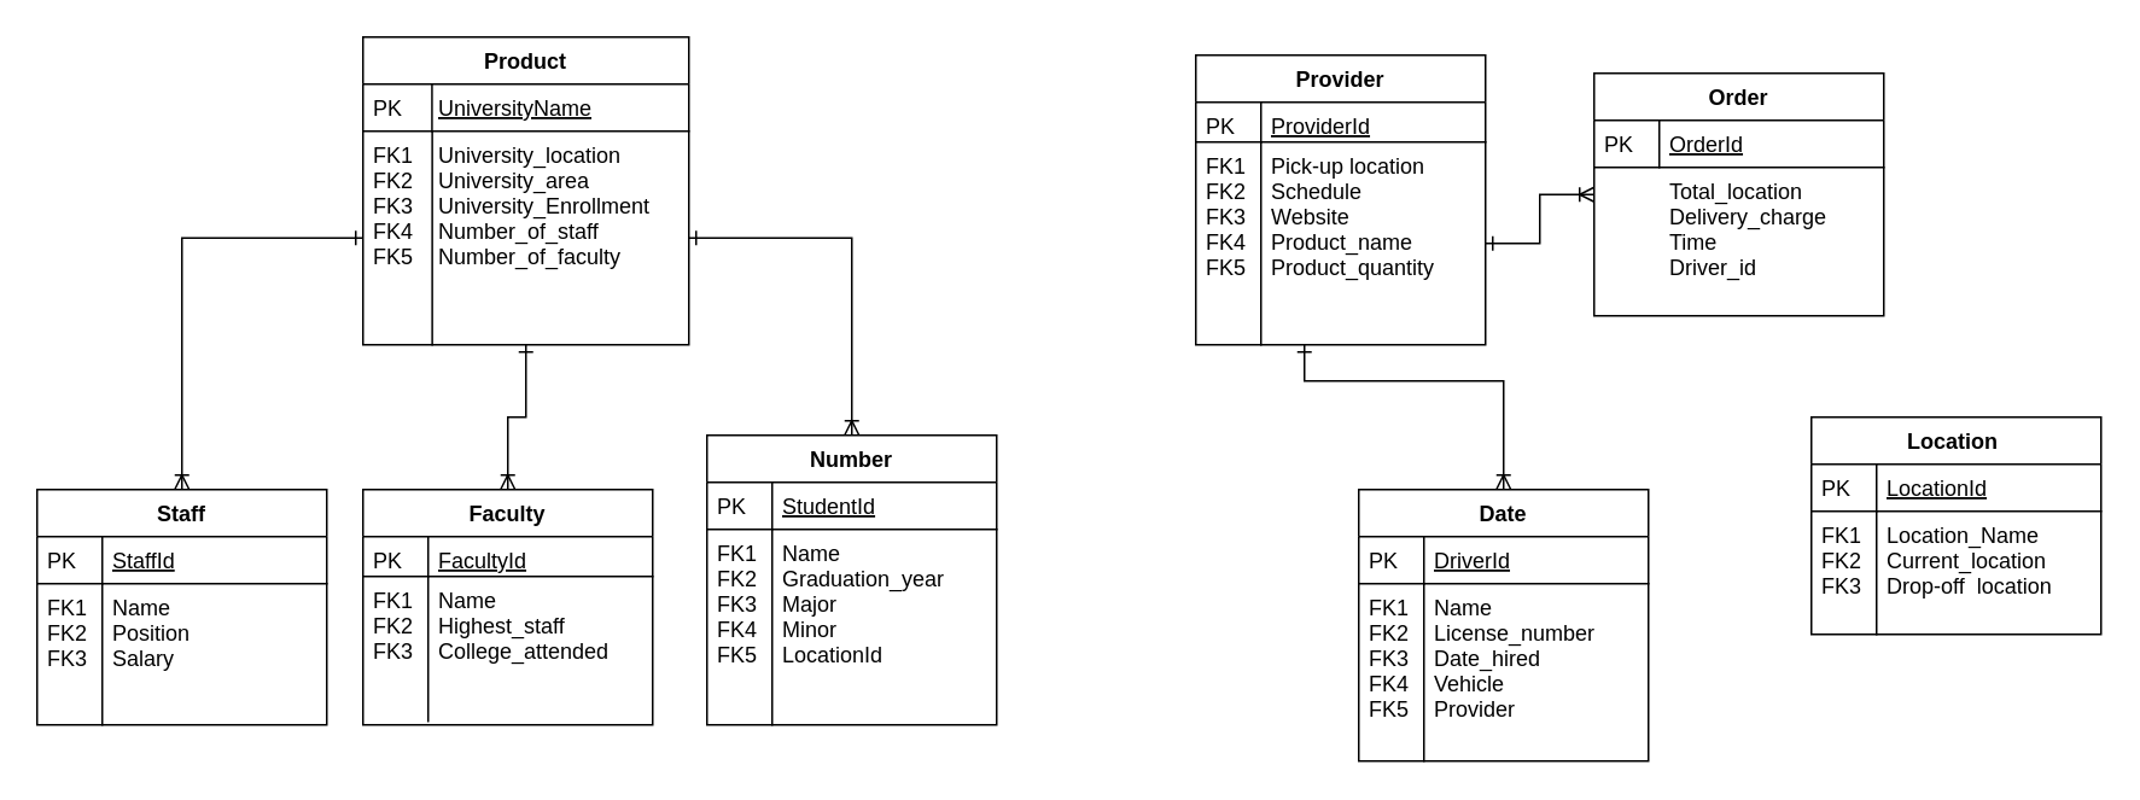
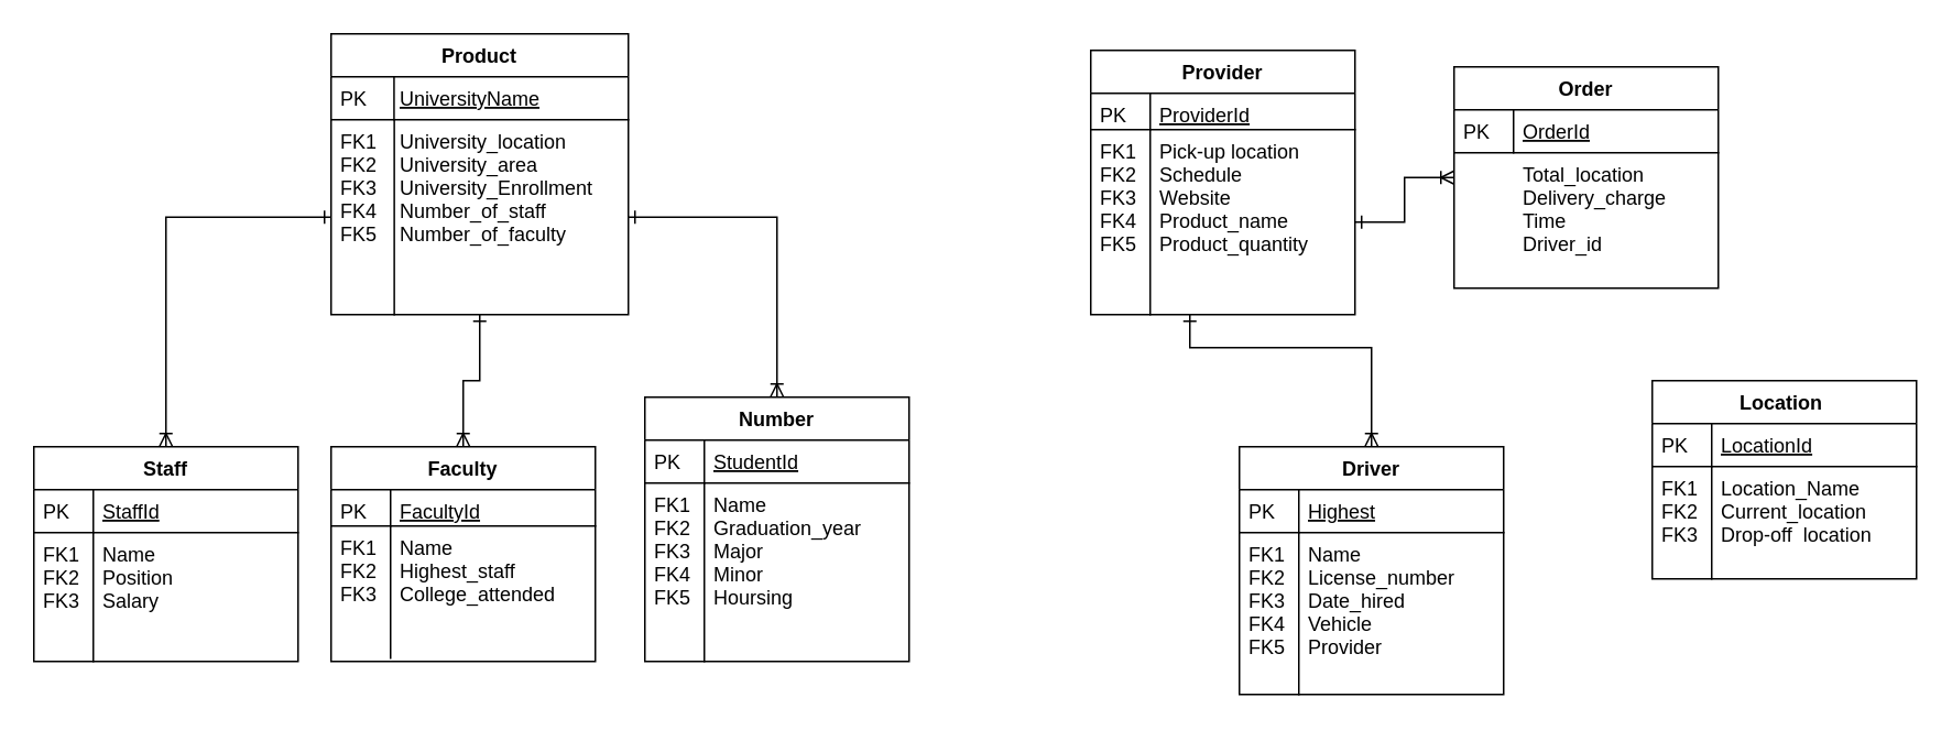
  <mxCell id="0" />
  <mxCell id="1" parent="0" />
  <mxCell id="2" style="edgeStyle=orthogonalEdgeStyle;rounded=0;orthogonalLoop=1;jettySize=auto;html=1;endArrow=ERoneToMany;endFill=0;startArrow=ERone;startFill=0;" parent="1" target="17" edge="1"><mxGeometry relative="1" as="geometry"><mxPoint x="290" y="190" as="sourcePoint" /><Array as="points"><mxPoint x="290" y="230" /><mxPoint x="280" y="230" /></Array></mxGeometry></mxCell>
  <mxCell id="3" style="edgeStyle=orthogonalEdgeStyle;rounded=0;orthogonalLoop=1;jettySize=auto;html=1;targetPerimeterSpacing=0;exitX=0;exitY=0.5;exitDx=0;exitDy=0;endArrow=ERoneToMany;endFill=0;startArrow=ERone;startFill=0;" parent="1" source="15" target="22" edge="1"><mxGeometry relative="1" as="geometry" /></mxCell>
  <mxCell id="4" style="edgeStyle=orthogonalEdgeStyle;rounded=0;orthogonalLoop=1;jettySize=auto;html=1;exitX=1;exitY=0.5;exitDx=0;exitDy=0;endArrow=ERoneToMany;endFill=0;startArrow=ERone;startFill=0;" parent="1" source="15" target="7" edge="1"><mxGeometry relative="1" as="geometry" /></mxCell>
  <mxCell id="5" style="edgeStyle=orthogonalEdgeStyle;rounded=0;orthogonalLoop=1;jettySize=auto;html=1;startArrow=ERone;startFill=0;endArrow=ERoneToMany;endFill=0;targetPerimeterSpacing=0;exitX=1;exitY=0.5;exitDx=0;exitDy=0;" parent="1" source="30" target="32" edge="1"><mxGeometry relative="1" as="geometry" /></mxCell>
  <mxCell id="6" style="edgeStyle=orthogonalEdgeStyle;rounded=0;orthogonalLoop=1;jettySize=auto;html=1;startArrow=ERone;startFill=0;endArrow=ERoneToMany;endFill=0;targetPerimeterSpacing=0;" parent="1" target="36" edge="1"><mxGeometry relative="1" as="geometry"><mxPoint x="720" y="190" as="sourcePoint" /><Array as="points"><mxPoint x="720" y="210" /><mxPoint x="830" y="210" /></Array></mxGeometry></mxCell>
  <mxCell id="7" value="Number" style="swimlane;fontStyle=1;childLayout=stackLayout;horizontal=1;startSize=26;horizontalStack=0;resizeParent=1;resizeLast=0;collapsible=1;marginBottom=0;rounded=0;shadow=0;strokeWidth=1;" parent="1" vertex="1"><mxGeometry x="390" y="240" width="160" height="160" as="geometry"><mxRectangle x="260" y="80" width="160" height="26" as="alternateBounds" /></mxGeometry></mxCell>
  <mxCell id="8" value="StudentId" style="shape=partialRectangle;top=0;left=0;right=0;bottom=1;align=left;verticalAlign=top;fillColor=none;spacingLeft=40;spacingRight=4;overflow=hidden;rotatable=0;points=[[0,0.5],[1,0.5]];portConstraint=eastwest;dropTarget=0;rounded=0;shadow=0;strokeWidth=1;fontStyle=4" parent="7" vertex="1"><mxGeometry y="26" width="160" height="26" as="geometry" /></mxCell>
  <mxCell id="9" value="PK" style="shape=partialRectangle;top=0;left=0;bottom=0;fillColor=none;align=left;verticalAlign=top;spacingLeft=4;spacingRight=4;overflow=hidden;rotatable=0;points=[];portConstraint=eastwest;part=1;" parent="8" vertex="1" connectable="0"><mxGeometry width="36" height="26" as="geometry" /></mxCell>
- <mxCell id="10" value="Name&#10;Graduation_year&#10;Major&#10;Minor&#10;LocationId" style="shape=partialRectangle;top=0;left=0;right=0;bottom=0;align=left;verticalAlign=top;fillColor=none;spacingLeft=40;spacingRight=4;overflow=hidden;rotatable=0;points=[[0,0.5],[1,0.5]];portConstraint=eastwest;dropTarget=0;rounded=0;shadow=0;strokeWidth=1;" parent="7" vertex="1"><mxGeometry y="52" width="160" height="108" as="geometry" /></mxCell>
+ <mxCell id="10" value="Name&#10;Graduation_year&#10;Major&#10;Minor&#10;Hoursing" style="shape=partialRectangle;top=0;left=0;right=0;bottom=0;align=left;verticalAlign=top;fillColor=none;spacingLeft=40;spacingRight=4;overflow=hidden;rotatable=0;points=[[0,0.5],[1,0.5]];portConstraint=eastwest;dropTarget=0;rounded=0;shadow=0;strokeWidth=1;" parent="7" vertex="1"><mxGeometry y="52" width="160" height="108" as="geometry" /></mxCell>
  <mxCell id="11" value="FK1&#10;FK2&#10;FK3&#10;FK4&#10;FK5&#10;" style="shape=partialRectangle;top=0;left=0;bottom=0;fillColor=none;align=left;verticalAlign=top;spacingLeft=4;spacingRight=4;overflow=hidden;rotatable=0;points=[];portConstraint=eastwest;part=1;" parent="10" vertex="1" connectable="0"><mxGeometry width="36" height="108" as="geometry" /></mxCell>
  <mxCell id="12" value="Product" style="swimlane;fontStyle=1;childLayout=stackLayout;horizontal=1;startSize=26;horizontalStack=0;resizeParent=1;resizeLast=0;collapsible=1;marginBottom=0;rounded=0;shadow=0;strokeWidth=1;" parent="1" vertex="1"><mxGeometry x="200" y="20" width="180" height="170" as="geometry"><mxRectangle x="260" y="80" width="160" height="26" as="alternateBounds" /></mxGeometry></mxCell>
  <mxCell id="13" value="UniversityName" style="shape=partialRectangle;top=0;left=0;right=0;bottom=1;align=left;verticalAlign=top;fillColor=none;spacingLeft=40;spacingRight=4;overflow=hidden;rotatable=0;points=[[0,0.5],[1,0.5]];portConstraint=eastwest;dropTarget=0;rounded=0;shadow=0;strokeWidth=1;fontStyle=4" parent="12" vertex="1"><mxGeometry y="26" width="180" height="26" as="geometry" /></mxCell>
  <mxCell id="14" value="PK" style="shape=partialRectangle;top=0;left=0;bottom=0;fillColor=none;align=left;verticalAlign=top;spacingLeft=4;spacingRight=4;overflow=hidden;rotatable=0;points=[];portConstraint=eastwest;part=1;" parent="13" vertex="1" connectable="0"><mxGeometry width="38.118" height="26" as="geometry" /></mxCell>
  <mxCell id="15" value="University_location &#10;University_area&#10;University_Enrollment &#10;Number_of_staff&#10;Number_of_faculty&#10;&#10;" style="shape=partialRectangle;top=0;left=0;right=0;bottom=0;align=left;verticalAlign=top;fillColor=none;spacingLeft=40;spacingRight=4;overflow=hidden;rotatable=0;points=[[0,0.5],[1,0.5]];portConstraint=eastwest;dropTarget=0;rounded=0;shadow=0;strokeWidth=1;" parent="12" vertex="1"><mxGeometry y="52" width="180" height="118" as="geometry" /></mxCell>
  <mxCell id="16" value="FK1&#10;FK2&#10;FK3&#10;FK4&#10;FK5" style="shape=partialRectangle;top=0;left=0;bottom=0;fillColor=none;align=left;verticalAlign=top;spacingLeft=4;spacingRight=4;overflow=hidden;rotatable=0;points=[];portConstraint=eastwest;part=1;" parent="15" vertex="1" connectable="0"><mxGeometry width="38.25" height="118" as="geometry" /></mxCell>
  <mxCell id="17" value="Faculty" style="swimlane;fontStyle=1;childLayout=stackLayout;horizontal=1;startSize=26;horizontalStack=0;resizeParent=1;resizeLast=0;collapsible=1;marginBottom=0;rounded=0;shadow=0;strokeWidth=1;" parent="1" vertex="1"><mxGeometry x="200" y="270" width="160" height="130" as="geometry"><mxRectangle x="260" y="80" width="160" height="26" as="alternateBounds" /></mxGeometry></mxCell>
  <mxCell id="18" value="FacultyId" style="shape=partialRectangle;top=0;left=0;right=0;bottom=1;align=left;verticalAlign=top;fillColor=none;spacingLeft=40;spacingRight=4;overflow=hidden;rotatable=0;points=[[0,0.5],[1,0.5]];portConstraint=eastwest;dropTarget=0;rounded=0;shadow=0;strokeWidth=1;fontStyle=4" parent="17" vertex="1"><mxGeometry y="26" width="160" height="22" as="geometry" /></mxCell>
  <mxCell id="19" value="PK" style="shape=partialRectangle;top=0;left=0;bottom=0;fillColor=none;align=left;verticalAlign=top;spacingLeft=4;spacingRight=4;overflow=hidden;rotatable=0;points=[];portConstraint=eastwest;part=1;" parent="18" vertex="1" connectable="0"><mxGeometry width="36" height="22" as="geometry" /></mxCell>
  <mxCell id="20" value="Name&#10;Highest_staff&#10;College_attended" style="shape=partialRectangle;top=0;left=0;right=0;bottom=0;align=left;verticalAlign=top;fillColor=none;spacingLeft=40;spacingRight=4;overflow=hidden;rotatable=0;points=[[0,0.5],[1,0.5]];portConstraint=eastwest;dropTarget=0;rounded=0;shadow=0;strokeWidth=1;" parent="17" vertex="1"><mxGeometry y="48" width="160" height="80" as="geometry" /></mxCell>
  <mxCell id="21" value="FK1&#10;FK2&#10;FK3" style="shape=partialRectangle;top=0;left=0;bottom=0;fillColor=none;align=left;verticalAlign=top;spacingLeft=4;spacingRight=4;overflow=hidden;rotatable=0;points=[];portConstraint=eastwest;part=1;" parent="20" vertex="1" connectable="0"><mxGeometry width="36" height="80" as="geometry" /></mxCell>
  <mxCell id="22" value="Staff" style="swimlane;fontStyle=1;childLayout=stackLayout;horizontal=1;startSize=26;horizontalStack=0;resizeParent=1;resizeLast=0;collapsible=1;marginBottom=0;rounded=0;shadow=0;strokeWidth=1;" parent="1" vertex="1"><mxGeometry x="20" y="270" width="160" height="130" as="geometry"><mxRectangle x="260" y="80" width="160" height="26" as="alternateBounds" /></mxGeometry></mxCell>
  <mxCell id="23" value="StaffId" style="shape=partialRectangle;top=0;left=0;right=0;bottom=1;align=left;verticalAlign=top;fillColor=none;spacingLeft=40;spacingRight=4;overflow=hidden;rotatable=0;points=[[0,0.5],[1,0.5]];portConstraint=eastwest;dropTarget=0;rounded=0;shadow=0;strokeWidth=1;fontStyle=4" parent="22" vertex="1"><mxGeometry y="26" width="160" height="26" as="geometry" /></mxCell>
  <mxCell id="24" value="PK" style="shape=partialRectangle;top=0;left=0;bottom=0;fillColor=none;align=left;verticalAlign=top;spacingLeft=4;spacingRight=4;overflow=hidden;rotatable=0;points=[];portConstraint=eastwest;part=1;" parent="23" vertex="1" connectable="0"><mxGeometry width="36" height="26" as="geometry" /></mxCell>
  <mxCell id="25" value="Name&#10;Position&#10;Salary &#10; &#10;" style="shape=partialRectangle;top=0;left=0;right=0;bottom=0;align=left;verticalAlign=top;fillColor=none;spacingLeft=40;spacingRight=4;overflow=hidden;rotatable=0;points=[[0,0.5],[1,0.5]];portConstraint=eastwest;dropTarget=0;rounded=0;shadow=0;strokeWidth=1;" parent="22" vertex="1"><mxGeometry y="52" width="160" height="78" as="geometry" /></mxCell>
  <mxCell id="26" value="FK1&#10;FK2&#10;FK3" style="shape=partialRectangle;top=0;left=0;bottom=0;fillColor=none;align=left;verticalAlign=top;spacingLeft=4;spacingRight=4;overflow=hidden;rotatable=0;points=[];portConstraint=eastwest;part=1;" parent="25" vertex="1" connectable="0"><mxGeometry width="36" height="78" as="geometry" /></mxCell>
  <mxCell id="27" value="Provider" style="swimlane;fontStyle=1;childLayout=stackLayout;horizontal=1;startSize=26;horizontalStack=0;resizeParent=1;resizeLast=0;collapsible=1;marginBottom=0;rounded=0;shadow=0;strokeWidth=1;" parent="1" vertex="1"><mxGeometry x="660" y="30" width="160" height="160" as="geometry"><mxRectangle x="260" y="80" width="160" height="26" as="alternateBounds" /></mxGeometry></mxCell>
  <mxCell id="28" value="ProviderId" style="shape=partialRectangle;top=0;left=0;right=0;bottom=1;align=left;verticalAlign=top;fillColor=none;spacingLeft=40;spacingRight=4;overflow=hidden;rotatable=0;points=[[0,0.5],[1,0.5]];portConstraint=eastwest;dropTarget=0;rounded=0;shadow=0;strokeWidth=1;fontStyle=4" parent="27" vertex="1"><mxGeometry y="26" width="160" height="22" as="geometry" /></mxCell>
  <mxCell id="29" value="PK" style="shape=partialRectangle;top=0;left=0;bottom=0;fillColor=none;align=left;verticalAlign=top;spacingLeft=4;spacingRight=4;overflow=hidden;rotatable=0;points=[];portConstraint=eastwest;part=1;" parent="28" vertex="1" connectable="0"><mxGeometry width="36" height="22" as="geometry" /></mxCell>
  <mxCell id="30" value="Pick-up location &#10;Schedule&#10;Website&#10;Product_name&#10;Product_quantity " style="shape=partialRectangle;top=0;left=0;right=0;bottom=0;align=left;verticalAlign=top;fillColor=none;spacingLeft=40;spacingRight=4;overflow=hidden;rotatable=0;points=[[0,0.5],[1,0.5]];portConstraint=eastwest;dropTarget=0;rounded=0;shadow=0;strokeWidth=1;" parent="27" vertex="1"><mxGeometry y="48" width="160" height="112" as="geometry" /></mxCell>
  <mxCell id="31" value="FK1&#10;FK2&#10;FK3&#10;FK4&#10;FK5" style="shape=partialRectangle;top=0;left=0;bottom=0;fillColor=none;align=left;verticalAlign=top;spacingLeft=4;spacingRight=4;overflow=hidden;rotatable=0;points=[];portConstraint=eastwest;part=1;" parent="30" vertex="1" connectable="0"><mxGeometry width="36" height="112.0" as="geometry" /></mxCell>
  <mxCell id="32" value="Order" style="swimlane;fontStyle=1;childLayout=stackLayout;horizontal=1;startSize=26;horizontalStack=0;resizeParent=1;resizeLast=0;collapsible=1;marginBottom=0;rounded=0;shadow=0;strokeWidth=1;" parent="1" vertex="1"><mxGeometry x="880" y="40" width="160" height="134" as="geometry"><mxRectangle x="260" y="80" width="160" height="26" as="alternateBounds" /></mxGeometry></mxCell>
  <mxCell id="33" value="OrderId" style="shape=partialRectangle;top=0;left=0;right=0;bottom=1;align=left;verticalAlign=top;fillColor=none;spacingLeft=40;spacingRight=4;overflow=hidden;rotatable=0;points=[[0,0.5],[1,0.5]];portConstraint=eastwest;dropTarget=0;rounded=0;shadow=0;strokeWidth=1;fontStyle=4" parent="32" vertex="1"><mxGeometry y="26" width="160" height="26" as="geometry" /></mxCell>
  <mxCell id="34" value="PK" style="shape=partialRectangle;top=0;left=0;bottom=0;fillColor=none;align=left;verticalAlign=top;spacingLeft=4;spacingRight=4;overflow=hidden;rotatable=0;points=[];portConstraint=eastwest;part=1;" parent="33" vertex="1" connectable="0"><mxGeometry width="36" height="26" as="geometry" /></mxCell>
  <mxCell id="35" value="Total_location&#10;Delivery_charge&#10;Time&#10;Driver_id" style="shape=partialRectangle;top=0;left=0;right=0;bottom=0;align=left;verticalAlign=top;fillColor=none;spacingLeft=40;spacingRight=4;overflow=hidden;rotatable=0;points=[[0,0.5],[1,0.5]];portConstraint=eastwest;dropTarget=0;rounded=0;shadow=0;strokeWidth=1;" parent="32" vertex="1"><mxGeometry y="52" width="160" height="82" as="geometry" /></mxCell>
- <mxCell id="36" value="Date" style="swimlane;fontStyle=1;childLayout=stackLayout;horizontal=1;startSize=26;horizontalStack=0;resizeParent=1;resizeLast=0;collapsible=1;marginBottom=0;rounded=0;shadow=0;strokeWidth=1;" parent="1" vertex="1"><mxGeometry x="750" y="270" width="160" height="150" as="geometry"><mxRectangle x="260" y="270" width="160" height="26" as="alternateBounds" /></mxGeometry></mxCell>
- <mxCell id="37" value="DriverId" style="shape=partialRectangle;top=0;left=0;right=0;bottom=1;align=left;verticalAlign=top;fillColor=none;spacingLeft=40;spacingRight=4;overflow=hidden;rotatable=0;points=[[0,0.5],[1,0.5]];portConstraint=eastwest;dropTarget=0;rounded=0;shadow=0;strokeWidth=1;fontStyle=4" parent="36" vertex="1"><mxGeometry y="26" width="160" height="26" as="geometry" /></mxCell>
+ <mxCell id="36" value="Driver" style="swimlane;fontStyle=1;childLayout=stackLayout;horizontal=1;startSize=26;horizontalStack=0;resizeParent=1;resizeLast=0;collapsible=1;marginBottom=0;rounded=0;shadow=0;strokeWidth=1;" parent="1" vertex="1"><mxGeometry x="750" y="270" width="160" height="150" as="geometry"><mxRectangle x="260" y="270" width="160" height="26" as="alternateBounds" /></mxGeometry></mxCell>
+ <mxCell id="37" value="Highest" style="shape=partialRectangle;top=0;left=0;right=0;bottom=1;align=left;verticalAlign=top;fillColor=none;spacingLeft=40;spacingRight=4;overflow=hidden;rotatable=0;points=[[0,0.5],[1,0.5]];portConstraint=eastwest;dropTarget=0;rounded=0;shadow=0;strokeWidth=1;fontStyle=4" parent="36" vertex="1"><mxGeometry y="26" width="160" height="26" as="geometry" /></mxCell>
  <mxCell id="38" value="PK" style="shape=partialRectangle;top=0;left=0;bottom=0;fillColor=none;align=left;verticalAlign=top;spacingLeft=4;spacingRight=4;overflow=hidden;rotatable=0;points=[];portConstraint=eastwest;part=1;" parent="37" vertex="1" connectable="0"><mxGeometry width="36" height="26" as="geometry" /></mxCell>
  <mxCell id="39" value="Name&#10;License_number&#10;Date_hired&#10;Vehicle&#10;Provider&#10;&#10;&#10;" style="shape=partialRectangle;top=0;left=0;right=0;bottom=0;align=left;verticalAlign=top;fillColor=none;spacingLeft=40;spacingRight=4;overflow=hidden;rotatable=0;points=[[0,0.5],[1,0.5]];portConstraint=eastwest;dropTarget=0;rounded=0;shadow=0;strokeWidth=1;" parent="36" vertex="1"><mxGeometry y="52" width="160" height="98" as="geometry" /></mxCell>
  <mxCell id="40" value="FK1&#10;FK2&#10;FK3&#10;FK4&#10;FK5" style="shape=partialRectangle;top=0;left=0;bottom=0;fillColor=none;align=left;verticalAlign=top;spacingLeft=4;spacingRight=4;overflow=hidden;rotatable=0;points=[];portConstraint=eastwest;part=1;" parent="39" vertex="1" connectable="0"><mxGeometry width="36" height="98" as="geometry" /></mxCell>
  <mxCell id="41" value="Location " style="swimlane;fontStyle=1;childLayout=stackLayout;horizontal=1;startSize=26;horizontalStack=0;resizeParent=1;resizeLast=0;collapsible=1;marginBottom=0;rounded=0;shadow=0;strokeWidth=1;" parent="1" vertex="1"><mxGeometry x="1000" y="230" width="160" height="120" as="geometry"><mxRectangle x="260" y="80" width="160" height="26" as="alternateBounds" /></mxGeometry></mxCell>
  <mxCell id="42" value="LocationId" style="shape=partialRectangle;top=0;left=0;right=0;bottom=1;align=left;verticalAlign=top;fillColor=none;spacingLeft=40;spacingRight=4;overflow=hidden;rotatable=0;points=[[0,0.5],[1,0.5]];portConstraint=eastwest;dropTarget=0;rounded=0;shadow=0;strokeWidth=1;fontStyle=4" parent="41" vertex="1"><mxGeometry y="26" width="160" height="26" as="geometry" /></mxCell>
  <mxCell id="43" value="PK" style="shape=partialRectangle;top=0;left=0;bottom=0;fillColor=none;align=left;verticalAlign=top;spacingLeft=4;spacingRight=4;overflow=hidden;rotatable=0;points=[];portConstraint=eastwest;part=1;" parent="42" vertex="1" connectable="0"><mxGeometry width="36" height="26" as="geometry" /></mxCell>
  <mxCell id="44" value="Location_Name&#10;Current_location&#10;Drop-off  location &#10;" style="shape=partialRectangle;top=0;left=0;right=0;bottom=0;align=left;verticalAlign=top;fillColor=none;spacingLeft=40;spacingRight=4;overflow=hidden;rotatable=0;points=[[0,0.5],[1,0.5]];portConstraint=eastwest;dropTarget=0;rounded=0;shadow=0;strokeWidth=1;" parent="41" vertex="1"><mxGeometry y="52" width="160" height="68" as="geometry" /></mxCell>
  <mxCell id="45" value="FK1&#10;FK2&#10;FK3" style="shape=partialRectangle;top=0;left=0;bottom=0;fillColor=none;align=left;verticalAlign=top;spacingLeft=4;spacingRight=4;overflow=hidden;rotatable=0;points=[];portConstraint=eastwest;part=1;" parent="44" vertex="1" connectable="0"><mxGeometry width="36" height="68" as="geometry" /></mxCell>
